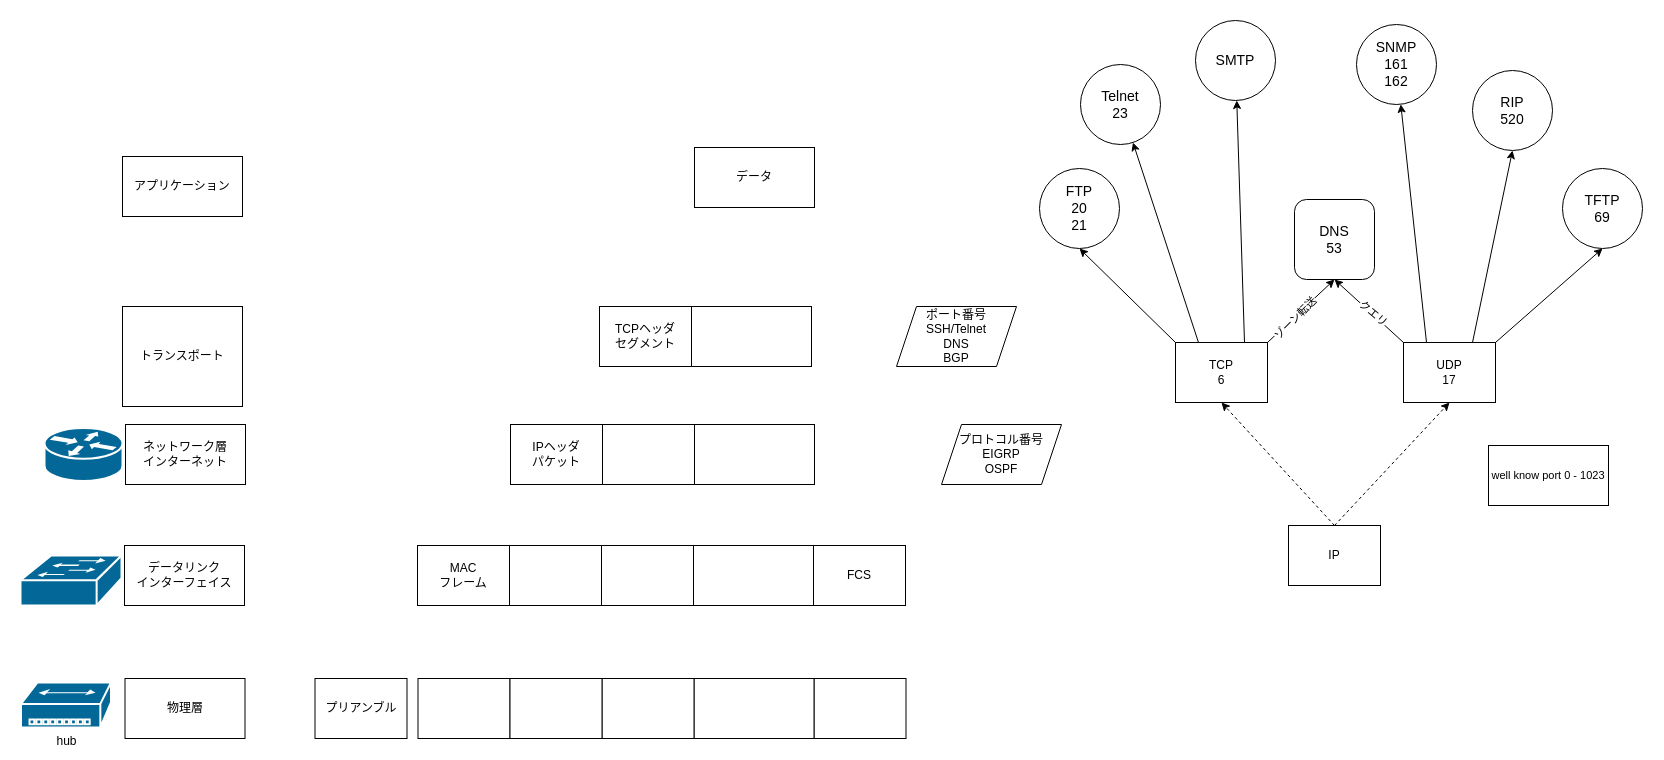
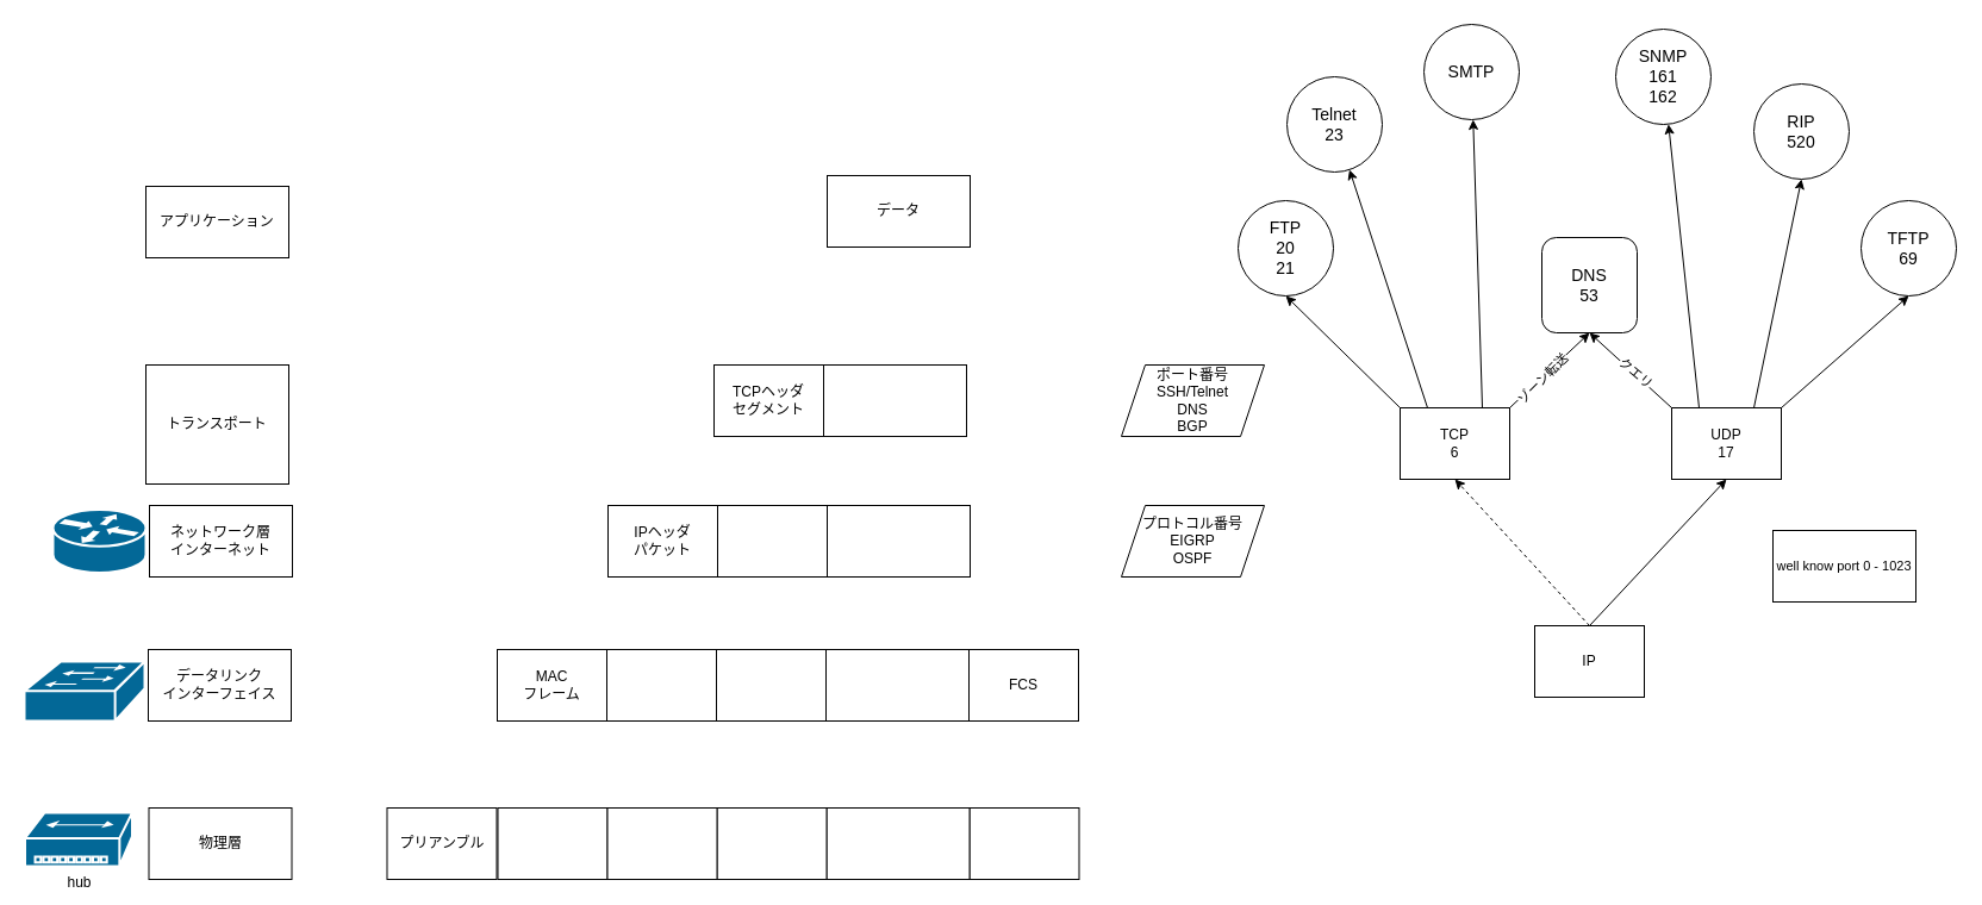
  <mxCell id="0" />
  <mxCell id="1" parent="0" />
  <mxCell id="2" value="データ" style="whiteSpace=wrap;html=1;" vertex="1" parent="1"><mxGeometry x="694" y="147" width="120" height="60" as="geometry" /></mxCell>
  <mxCell id="3" value="" style="whiteSpace=wrap;html=1;" vertex="1" parent="1"><mxGeometry x="691" y="306" width="120" height="60" as="geometry" /></mxCell>
  <mxCell id="4" value="TCPヘッダ&lt;br&gt;セグメント" style="whiteSpace=wrap;html=1;" vertex="1" parent="1"><mxGeometry x="599" y="306" width="92" height="60" as="geometry" /></mxCell>
  <mxCell id="5" value="" style="whiteSpace=wrap;html=1;" vertex="1" parent="1"><mxGeometry x="602" y="424" width="92" height="60" as="geometry" /></mxCell>
  <mxCell id="6" value="" style="whiteSpace=wrap;html=1;" vertex="1" parent="1"><mxGeometry x="694" y="424" width="120" height="60" as="geometry" /></mxCell>
  <mxCell id="7" value="IPヘッダ&lt;br&gt;パケット" style="whiteSpace=wrap;html=1;" vertex="1" parent="1"><mxGeometry x="510" y="424" width="92" height="60" as="geometry" /></mxCell>
  <mxCell id="8" value="" style="whiteSpace=wrap;html=1;" vertex="1" parent="1"><mxGeometry x="693" y="545" width="120" height="60" as="geometry" /></mxCell>
  <mxCell id="9" value="" style="whiteSpace=wrap;html=1;" vertex="1" parent="1"><mxGeometry x="601" y="545" width="92" height="60" as="geometry" /></mxCell>
  <mxCell id="10" value="" style="whiteSpace=wrap;html=1;" vertex="1" parent="1"><mxGeometry x="509" y="545" width="92" height="60" as="geometry" /></mxCell>
  <mxCell id="11" value="FCS" style="whiteSpace=wrap;html=1;" vertex="1" parent="1"><mxGeometry x="813" y="545" width="92" height="60" as="geometry" /></mxCell>
  <mxCell id="12" value="アプリケーション" style="whiteSpace=wrap;html=1;" vertex="1" parent="1"><mxGeometry x="122" y="156" width="120" height="60" as="geometry" /></mxCell>
  <mxCell id="13" value="トランスポート" style="whiteSpace=wrap;html=1;" vertex="1" parent="1"><mxGeometry x="122" y="306" width="120" height="100" as="geometry" /></mxCell>
  <mxCell id="14" value="ネットワーク層&lt;br&gt;インターネット" style="whiteSpace=wrap;html=1;" vertex="1" parent="1"><mxGeometry x="125" y="424" width="120" height="60" as="geometry" /></mxCell>
  <mxCell id="15" value="データリンク&lt;br&gt;インターフェイス" style="whiteSpace=wrap;html=1;" vertex="1" parent="1"><mxGeometry x="124" y="545" width="120" height="60" as="geometry" /></mxCell>
  <mxCell id="16" value="" style="shape=mxgraph.cisco.routers.router;sketch=0;html=1;pointerEvents=1;dashed=0;fillColor=#036897;strokeColor=#ffffff;strokeWidth=2;verticalLabelPosition=bottom;verticalAlign=top;align=center;outlineConnect=0;fontFamily=Helvetica;fontSize=11;fontColor=default;" vertex="1" parent="1"><mxGeometry x="44" y="427.5" width="78" height="53" as="geometry" /></mxCell>
  <mxCell id="17" value="" style="shape=mxgraph.cisco.switches.workgroup_switch;sketch=0;html=1;pointerEvents=1;dashed=0;fillColor=#036897;strokeColor=#ffffff;strokeWidth=2;verticalLabelPosition=bottom;verticalAlign=top;align=center;outlineConnect=0;fontFamily=Helvetica;fontSize=11;fontColor=default;" vertex="1" parent="1"><mxGeometry x="20" y="555" width="101" height="50" as="geometry" /></mxCell>
  <mxCell id="18" value="MAC&lt;br&gt;フレーム" style="whiteSpace=wrap;html=1;" vertex="1" parent="1"><mxGeometry x="417" y="545" width="92" height="60" as="geometry" /></mxCell>
  <mxCell id="19" value="" style="whiteSpace=wrap;html=1;" vertex="1" parent="1"><mxGeometry x="813.5" y="678" width="92" height="60" as="geometry" /></mxCell>
  <mxCell id="20" value="物理層" style="whiteSpace=wrap;html=1;" vertex="1" parent="1"><mxGeometry x="124.5" y="678" width="120" height="60" as="geometry" /></mxCell>
  <mxCell id="21" value="" style="whiteSpace=wrap;html=1;" vertex="1" parent="1"><mxGeometry x="417.5" y="678" width="92" height="60" as="geometry" /></mxCell>
  <mxCell id="22" value="" style="whiteSpace=wrap;html=1;" vertex="1" parent="1"><mxGeometry x="693.5" y="678" width="120" height="60" as="geometry" /></mxCell>
  <mxCell id="23" value="" style="whiteSpace=wrap;html=1;" vertex="1" parent="1"><mxGeometry x="601.5" y="678" width="92" height="60" as="geometry" /></mxCell>
  <mxCell id="24" value="" style="whiteSpace=wrap;html=1;" vertex="1" parent="1"><mxGeometry x="509.5" y="678" width="92" height="60" as="geometry" /></mxCell>
- <mxCell id="25" value="プリアンブル" style="whiteSpace=wrap;html=1;" vertex="1" parent="1"><mxGeometry x="314.5" y="678" width="92" height="60" as="geometry" /></mxCell>
+ <mxCell id="25" value="プリアンブル" style="whiteSpace=wrap;html=1;" vertex="1" parent="1"><mxGeometry x="324.5" y="678" width="92" height="60" as="geometry" /></mxCell>
  <mxCell id="26" value="hub" style="shape=mxgraph.cisco.hubs_and_gateways.small_hub;sketch=0;html=1;pointerEvents=1;dashed=0;fillColor=#036897;strokeColor=#ffffff;strokeWidth=2;verticalLabelPosition=bottom;verticalAlign=top;align=center;outlineConnect=0;" vertex="1" parent="1"><mxGeometry x="20.5" y="682" width="90" height="45" as="geometry" /></mxCell>
  <mxCell id="27" value="プロトコル番号&lt;br&gt;EIGRP&lt;br&gt;OSPF" style="shape=parallelogram;perimeter=parallelogramPerimeter;whiteSpace=wrap;html=1;fixedSize=1;" vertex="1" parent="1"><mxGeometry x="941" y="424" width="120" height="60" as="geometry" /></mxCell>
- <mxCell id="28" value="ポート番号&lt;br&gt;SSH/Telnet&lt;br&gt;DNS&lt;br&gt;BGP" style="shape=parallelogram;perimeter=parallelogramPerimeter;whiteSpace=wrap;html=1;fixedSize=1;" vertex="1" parent="1"><mxGeometry x="896" y="306" width="120" height="60" as="geometry" /></mxCell>
+ <mxCell id="28" value="ポート番号&lt;br&gt;SSH/Telnet&lt;br&gt;DNS&lt;br&gt;BGP" style="shape=parallelogram;perimeter=parallelogramPerimeter;whiteSpace=wrap;html=1;fixedSize=1;" vertex="1" parent="1"><mxGeometry x="941" y="306" width="120" height="60" as="geometry" /></mxCell>
  <mxCell id="29" style="rounded=0;orthogonalLoop=1;jettySize=auto;html=1;exitX=0.5;exitY=0;exitDx=0;exitDy=0;entryX=0.5;entryY=1;entryDx=0;entryDy=0;dashed=1;" edge="1" parent="1" source="31" target="37"><mxGeometry relative="1" as="geometry" /></mxCell>
- <mxCell id="30" style="rounded=0;orthogonalLoop=1;jettySize=auto;html=1;exitX=0.5;exitY=0;exitDx=0;exitDy=0;entryX=0.5;entryY=1;entryDx=0;entryDy=0;dashed=1;" edge="1" parent="1" source="31" target="43"><mxGeometry relative="1" as="geometry" /></mxCell>
+ <mxCell id="30" style="rounded=0;orthogonalLoop=1;jettySize=auto;html=1;exitX=0.5;exitY=0;exitDx=0;exitDy=0;entryX=0.5;entryY=1;entryDx=0;entryDy=0;" edge="1" parent="1" source="31" target="43"><mxGeometry relative="1" as="geometry" /></mxCell>
  <mxCell id="31" value="IP" style="whiteSpace=wrap;html=1;" vertex="1" parent="1"><mxGeometry x="1288" y="525" width="92" height="60" as="geometry" /></mxCell>
  <mxCell id="32" style="edgeStyle=none;shape=connector;rounded=0;orthogonalLoop=1;jettySize=auto;html=1;exitX=0;exitY=0;exitDx=0;exitDy=0;entryX=0.5;entryY=1;entryDx=0;entryDy=0;labelBackgroundColor=default;strokeColor=default;fontFamily=Helvetica;fontSize=11;fontColor=default;endArrow=classic;" edge="1" parent="1" source="37" target="44"><mxGeometry relative="1" as="geometry" /></mxCell>
  <mxCell id="33" style="edgeStyle=none;shape=connector;rounded=0;orthogonalLoop=1;jettySize=auto;html=1;exitX=1;exitY=0;exitDx=0;exitDy=0;entryX=0.5;entryY=1;entryDx=0;entryDy=0;labelBackgroundColor=default;strokeColor=default;fontFamily=Helvetica;fontSize=11;fontColor=default;endArrow=classic;" edge="1" parent="1" source="37" target="48"><mxGeometry relative="1" as="geometry" /></mxCell>
  <mxCell id="34" value="ゾーン転送" style="edgeLabel;html=1;align=center;verticalAlign=middle;resizable=0;points=[];fontSize=11;fontFamily=Helvetica;fontColor=default;rotation=315;" vertex="1" connectable="0" parent="33"><mxGeometry x="-0.422" y="-1" relative="1" as="geometry"><mxPoint x="7" y="-6" as="offset" /></mxGeometry></mxCell>
  <mxCell id="35" style="edgeStyle=none;shape=connector;rounded=0;orthogonalLoop=1;jettySize=auto;html=1;exitX=0.75;exitY=0;exitDx=0;exitDy=0;labelBackgroundColor=default;strokeColor=default;fontFamily=Helvetica;fontSize=11;fontColor=default;endArrow=classic;" edge="1" parent="1" source="37" target="50"><mxGeometry relative="1" as="geometry" /></mxCell>
  <mxCell id="36" style="edgeStyle=none;shape=connector;rounded=0;orthogonalLoop=1;jettySize=auto;html=1;exitX=0.25;exitY=0;exitDx=0;exitDy=0;labelBackgroundColor=default;strokeColor=default;fontFamily=Helvetica;fontSize=11;fontColor=default;endArrow=classic;" edge="1" parent="1" source="37" target="49"><mxGeometry relative="1" as="geometry" /></mxCell>
  <mxCell id="37" value="TCP&lt;br&gt;6" style="whiteSpace=wrap;html=1;" vertex="1" parent="1"><mxGeometry x="1175" y="342" width="92" height="60" as="geometry" /></mxCell>
  <mxCell id="38" style="edgeStyle=none;shape=connector;rounded=0;orthogonalLoop=1;jettySize=auto;html=1;exitX=1;exitY=0;exitDx=0;exitDy=0;entryX=0.5;entryY=1;entryDx=0;entryDy=0;labelBackgroundColor=default;strokeColor=default;fontFamily=Helvetica;fontSize=11;fontColor=default;endArrow=classic;" edge="1" parent="1" source="43" target="45"><mxGeometry relative="1" as="geometry" /></mxCell>
  <mxCell id="39" style="edgeStyle=none;shape=connector;rounded=0;orthogonalLoop=1;jettySize=auto;html=1;exitX=0;exitY=0;exitDx=0;exitDy=0;entryX=0.5;entryY=1;entryDx=0;entryDy=0;labelBackgroundColor=default;strokeColor=default;fontFamily=Helvetica;fontSize=11;fontColor=default;endArrow=classic;" edge="1" parent="1" source="43" target="48"><mxGeometry relative="1" as="geometry" /></mxCell>
  <mxCell id="40" value="クエリ" style="edgeLabel;html=1;align=center;verticalAlign=middle;resizable=0;points=[];fontSize=11;fontFamily=Helvetica;fontColor=default;spacing=0;rotation=40;" vertex="1" connectable="0" parent="39"><mxGeometry x="-0.095" y="-2" relative="1" as="geometry"><mxPoint as="offset" /></mxGeometry></mxCell>
  <mxCell id="41" style="edgeStyle=none;shape=connector;rounded=0;orthogonalLoop=1;jettySize=auto;html=1;exitX=0.75;exitY=0;exitDx=0;exitDy=0;entryX=0.5;entryY=1;entryDx=0;entryDy=0;labelBackgroundColor=default;strokeColor=default;fontFamily=Helvetica;fontSize=11;fontColor=default;endArrow=classic;" edge="1" parent="1" source="43" target="47"><mxGeometry relative="1" as="geometry" /></mxCell>
  <mxCell id="42" style="edgeStyle=none;shape=connector;rounded=0;orthogonalLoop=1;jettySize=auto;html=1;exitX=0.25;exitY=0;exitDx=0;exitDy=0;labelBackgroundColor=default;strokeColor=default;fontFamily=Helvetica;fontSize=11;fontColor=default;endArrow=classic;" edge="1" parent="1" source="43" target="46"><mxGeometry relative="1" as="geometry" /></mxCell>
  <mxCell id="43" value="UDP&lt;br&gt;17" style="whiteSpace=wrap;html=1;" vertex="1" parent="1"><mxGeometry x="1403" y="342" width="92" height="60" as="geometry" /></mxCell>
  <mxCell id="44" value="FTP&lt;br&gt;20&lt;br&gt;21" style="ellipse;whiteSpace=wrap;html=1;fontFamily=Helvetica;fontSize=14;fontColor=default;" vertex="1" parent="1"><mxGeometry x="1039" y="168" width="80" height="80" as="geometry" /></mxCell>
  <mxCell id="45" value="TFTP&lt;br&gt;69" style="ellipse;whiteSpace=wrap;html=1;fontFamily=Helvetica;fontSize=14;fontColor=default;" vertex="1" parent="1"><mxGeometry x="1562" y="168" width="80" height="80" as="geometry" /></mxCell>
  <mxCell id="46" value="SNMP&lt;br&gt;161&lt;br&gt;162" style="ellipse;whiteSpace=wrap;html=1;fontFamily=Helvetica;fontSize=14;fontColor=default;" vertex="1" parent="1"><mxGeometry x="1356" y="24" width="80" height="80" as="geometry" /></mxCell>
  <mxCell id="47" value="RIP&lt;br&gt;520" style="ellipse;whiteSpace=wrap;html=1;fontFamily=Helvetica;fontSize=14;fontColor=default;" vertex="1" parent="1"><mxGeometry x="1472" y="70" width="80" height="80" as="geometry" /></mxCell>
  <mxCell id="48" value="DNS&lt;br&gt;53" style="whiteSpace=wrap;html=1;fontFamily=Helvetica;fontSize=14;fontColor=default;rounded=1;" vertex="1" parent="1"><mxGeometry x="1294" y="199" width="80" height="80" as="geometry" /></mxCell>
  <mxCell id="49" value="Telnet&lt;br&gt;23" style="ellipse;whiteSpace=wrap;html=1;fontFamily=Helvetica;fontSize=14;fontColor=default;" vertex="1" parent="1"><mxGeometry x="1080" y="64" width="80" height="80" as="geometry" /></mxCell>
  <mxCell id="50" value="SMTP" style="ellipse;whiteSpace=wrap;html=1;fontFamily=Helvetica;fontSize=14;fontColor=default;" vertex="1" parent="1"><mxGeometry x="1195" width="80" height="80" as="geometry" y="20" /></mxCell>
  <mxCell id="51" value="well know port 0 - 1023&lt;br&gt;" style="whiteSpace=wrap;html=1;fontFamily=Helvetica;fontSize=11;fontColor=default;" vertex="1" parent="1"><mxGeometry x="1488" y="445" width="120" height="60" as="geometry" /></mxCell>
